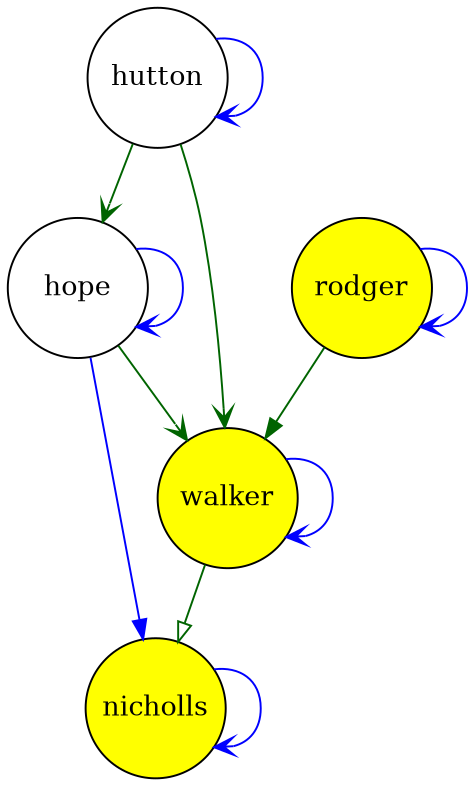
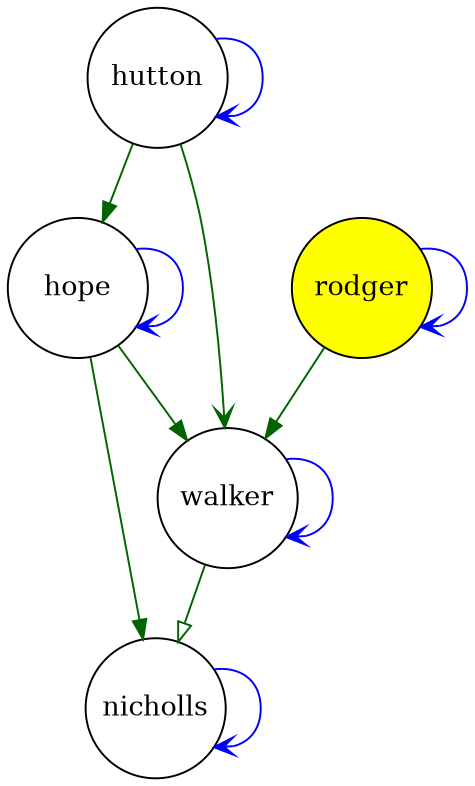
  digraph {
    node [fillcolor=yellow fixedsize=true shape=circle style=filled]
    edge [arrowhead=vee color=darkgreen penwidth=1]
-   nicholls [height=1 width=1]
+   nicholls [fillcolor=white height=1 width=1]
    hope [fillcolor=white height=1 width=1]
-   walker [height=1 width=1]
+   walker [fillcolor=white height=1 width=1]
    hutton [fillcolor=white height=1 width=1]
    rodger [height=1 width=1]
    nicholls -> nicholls [color=blue]
-   hope -> nicholls [arrowhead=normal color=blue]
+   hope -> nicholls [arrowhead=normal]
    hope -> hope [color=blue]
-   hope -> walker
+   hope -> walker [arrowhead=normal]
    walker -> nicholls [arrowhead=onormal]
    walker -> walker [color=blue]
-   hutton -> hope
+   hutton -> hope [arrowhead=normal]
    hutton -> walker
    hutton -> hutton [color=blue]
    rodger -> walker [arrowhead=normal]
    rodger -> rodger [color=blue]
  }
